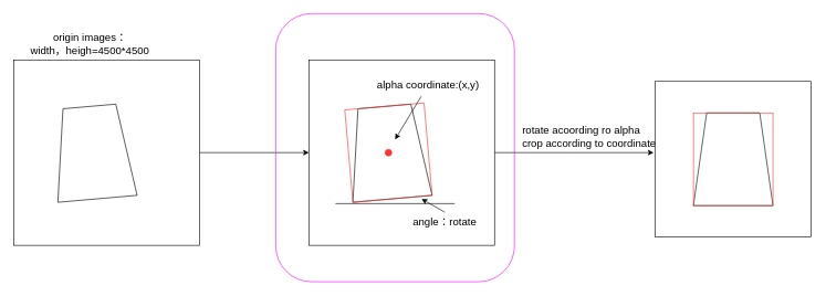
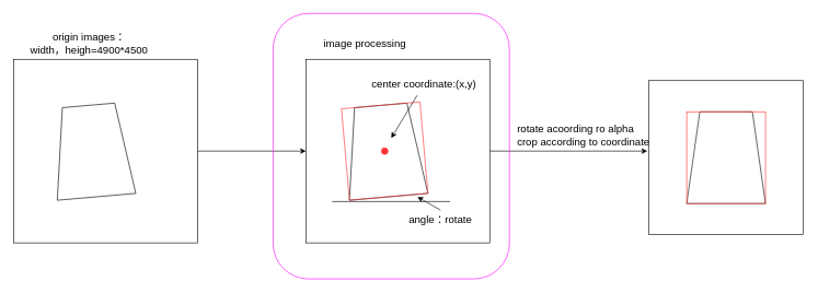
  <mxCell id="0" />
  <mxCell id="1" parent="0" />
  <mxCell id="2" style="edgeStyle=orthogonalEdgeStyle;rounded=0;orthogonalLoop=1;jettySize=auto;html=1;fontSize=16;" edge="1" parent="1" source="3"><mxGeometry relative="1" as="geometry"><mxPoint x="985" y="230" as="targetPoint" /></mxGeometry></mxCell>
  <mxCell id="3" value="" style="rounded=0;whiteSpace=wrap;html=1;" vertex="1" parent="1"><mxGeometry x="465" y="90" width="280" height="280" as="geometry" /></mxCell>
  <mxCell id="4" value="" style="shape=trapezoid;perimeter=trapezoidPerimeter;whiteSpace=wrap;html=1;fixedSize=1;rotation=-5;" vertex="1" parent="1"><mxGeometry x="525" y="160" width="120" height="140" as="geometry" /></mxCell>
  <mxCell id="5" value="" style="rounded=0;whiteSpace=wrap;html=1;fillColor=none;strokeColor=#FF3333;rotation=355;" vertex="1" parent="1"><mxGeometry x="525" y="160" width="120" height="140" as="geometry" /></mxCell>
  <mxCell id="6" value="" style="endArrow=none;html=1;rounded=0;" edge="1" parent="1"><mxGeometry width="50" height="50" relative="1" as="geometry"><mxPoint x="505" y="307" as="sourcePoint" /><mxPoint x="685" y="307" as="targetPoint" /></mxGeometry></mxCell>
- <mxCell id="7" value="&lt;font style=&quot;font-size: 16px;&quot;&gt;origin images：&lt;br&gt;width，heigh=4500*4500&lt;/font&gt;" style="text;html=1;strokeColor=none;fillColor=none;align=center;verticalAlign=middle;whiteSpace=wrap;rounded=0;" vertex="1" parent="1"><mxGeometry x="20" y="50" width="230" height="30" as="geometry" /></mxCell>
+ <mxCell id="7" value="&lt;font style=&quot;font-size: 16px;&quot;&gt;origin images：&lt;br&gt;width，heigh=4900*4500&lt;/font&gt;" style="text;html=1;strokeColor=none;fillColor=none;align=center;verticalAlign=middle;whiteSpace=wrap;rounded=0;" vertex="1" parent="1"><mxGeometry x="20" y="50" width="230" height="30" as="geometry" /></mxCell>
+ <mxCell id="8" value="&lt;font style=&quot;font-size: 16px;&quot;&gt;image processing&lt;/font&gt;" style="text;html=1;strokeColor=none;fillColor=none;align=center;verticalAlign=middle;whiteSpace=wrap;rounded=0;" vertex="1" parent="1"><mxGeometry x="475" y="50" width="160" height="30" as="geometry" /></mxCell>
  <mxCell id="9" style="edgeStyle=orthogonalEdgeStyle;rounded=0;orthogonalLoop=1;jettySize=auto;html=1;entryX=0;entryY=0.5;entryDx=0;entryDy=0;fontSize=16;" edge="1" parent="1" source="10" target="3"><mxGeometry relative="1" as="geometry" /></mxCell>
  <mxCell id="10" value="" style="rounded=0;whiteSpace=wrap;html=1;" vertex="1" parent="1"><mxGeometry x="20" y="90" width="280" height="280" as="geometry" /></mxCell>
  <mxCell id="11" value="" style="shape=trapezoid;perimeter=trapezoidPerimeter;whiteSpace=wrap;html=1;fixedSize=1;rotation=-5;" vertex="1" parent="1"><mxGeometry x="80" y="160" width="120" height="140" as="geometry" /></mxCell>
  <mxCell id="12" value="" style="rounded=0;whiteSpace=wrap;html=1;" vertex="1" parent="1"><mxGeometry x="987.5" y="122.5" width="235" height="235" as="geometry" /></mxCell>
  <mxCell id="13" value="" style="shape=trapezoid;perimeter=trapezoidPerimeter;whiteSpace=wrap;html=1;fixedSize=1;rotation=0;" vertex="1" parent="1"><mxGeometry x="1045" y="170" width="120" height="140" as="geometry" /></mxCell>
  <mxCell id="14" value="" style="rounded=0;whiteSpace=wrap;html=1;fillColor=none;strokeColor=#FF3333;rotation=0;" vertex="1" parent="1"><mxGeometry x="1045" y="170" width="120" height="140" as="geometry" /></mxCell>
  <mxCell id="15" value="" style="ellipse;whiteSpace=wrap;html=1;aspect=fixed;strokeColor=#FF3333;fontSize=16;fillColor=#FF3333;" vertex="1" parent="1"><mxGeometry x="580" y="225" width="10" height="10" as="geometry" /></mxCell>
  <mxCell id="16" value="angle：rotate" style="text;html=1;strokeColor=none;fillColor=none;align=center;verticalAlign=middle;whiteSpace=wrap;rounded=0;fontSize=16;" vertex="1" parent="1"><mxGeometry x="600" y="320" width="140" height="30" as="geometry" /></mxCell>
- <mxCell id="17" value="alpha coordinate:(x,y)" style="text;html=1;strokeColor=none;fillColor=none;align=center;verticalAlign=middle;whiteSpace=wrap;rounded=0;fontSize=16;" vertex="1" parent="1"><mxGeometry x="550" y="110" width="190" height="35" as="geometry" /></mxCell>
+ <mxCell id="17" value="center coordinate:(x,y)" style="text;html=1;strokeColor=none;fillColor=none;align=center;verticalAlign=middle;whiteSpace=wrap;rounded=0;fontSize=16;" vertex="1" parent="1"><mxGeometry x="550" y="110" width="190" height="35" as="geometry" /></mxCell>
  <mxCell id="18" value="" style="endArrow=classic;html=1;rounded=0;fontSize=16;" edge="1" parent="1" source="17"><mxGeometry width="50" height="50" relative="1" as="geometry"><mxPoint x="615" y="190" as="sourcePoint" /><mxPoint x="595" y="210" as="targetPoint" /><Array as="points" /></mxGeometry></mxCell>
  <mxCell id="19" value="" style="endArrow=classic;html=1;rounded=0;fontSize=16;exitX=0.5;exitY=0;exitDx=0;exitDy=0;" edge="1" parent="1" source="16"><mxGeometry width="50" height="50" relative="1" as="geometry"><mxPoint x="635" y="380" as="sourcePoint" /><mxPoint x="635" y="300" as="targetPoint" /></mxGeometry></mxCell>
  <mxCell id="20" value="" style="rounded=1;whiteSpace=wrap;html=1;strokeColor=#FF00FF;fontSize=16;fillColor=none;shadow=0;" vertex="1" parent="1"><mxGeometry x="415" y="20" width="360" height="405" as="geometry" /></mxCell>
  <mxCell id="21" value="rotate acoording ro alpha&lt;br&gt;crop according to coordinate&lt;br&gt;" style="text;html=1;strokeColor=none;fillColor=none;align=left;verticalAlign=middle;whiteSpace=wrap;rounded=0;shadow=0;fontSize=16;" vertex="1" parent="1"><mxGeometry x="785" y="190" width="230" height="30" as="geometry" /></mxCell>
